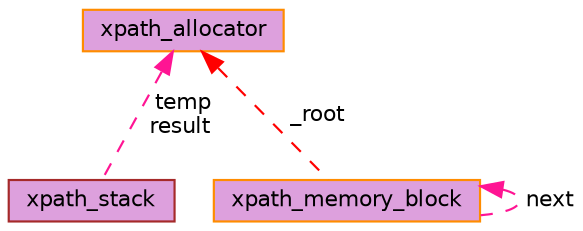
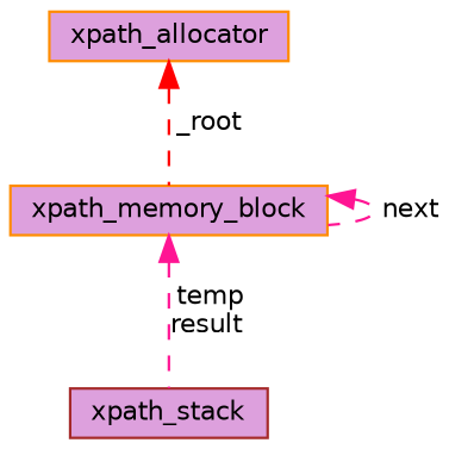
  digraph {
    node [color=darkorange fillcolor=plum fontname=Helvetica fontsize=10 shape=record style=filled]
    edge [color=deeppink dir=back fontname=Helvetica fontsize=10 labelfontname=Helvetica labelfontsize=10 style=dashed]
    n1 [color=brown fontcolor=black height=0.2 label=xpath_stack width=0.4]
    n2 [height=0.2 label=xpath_allocator width=0.4]
    n3 [height=0.2 label=xpath_memory_block width=0.4]
-   n2 -> n1 [label=" temp\nresult"]
+   n3 -> n1 [label=" temp\nresult"]
    n2 -> n3 [color=red label=" _root"]
    n3 -> n3 [label=" next"]
  }
